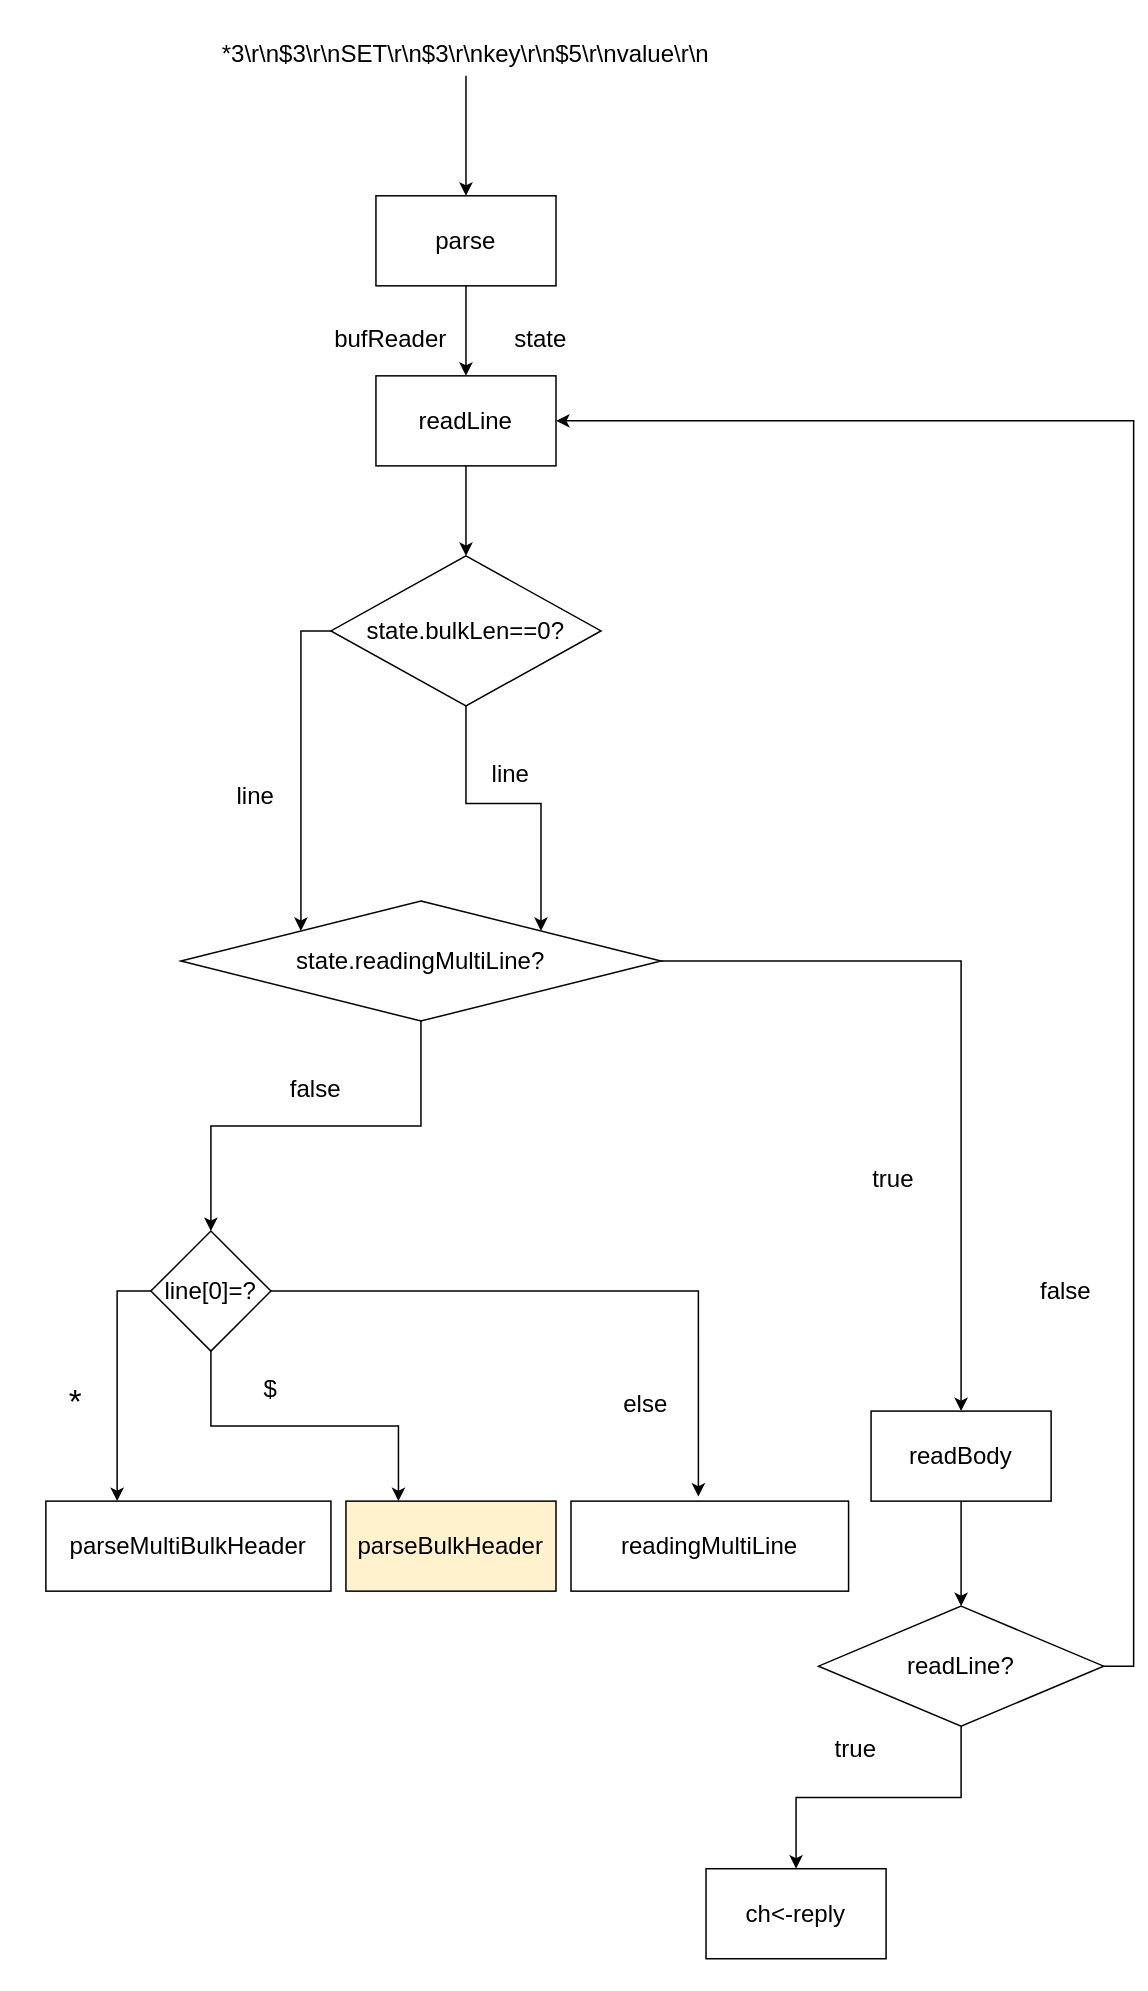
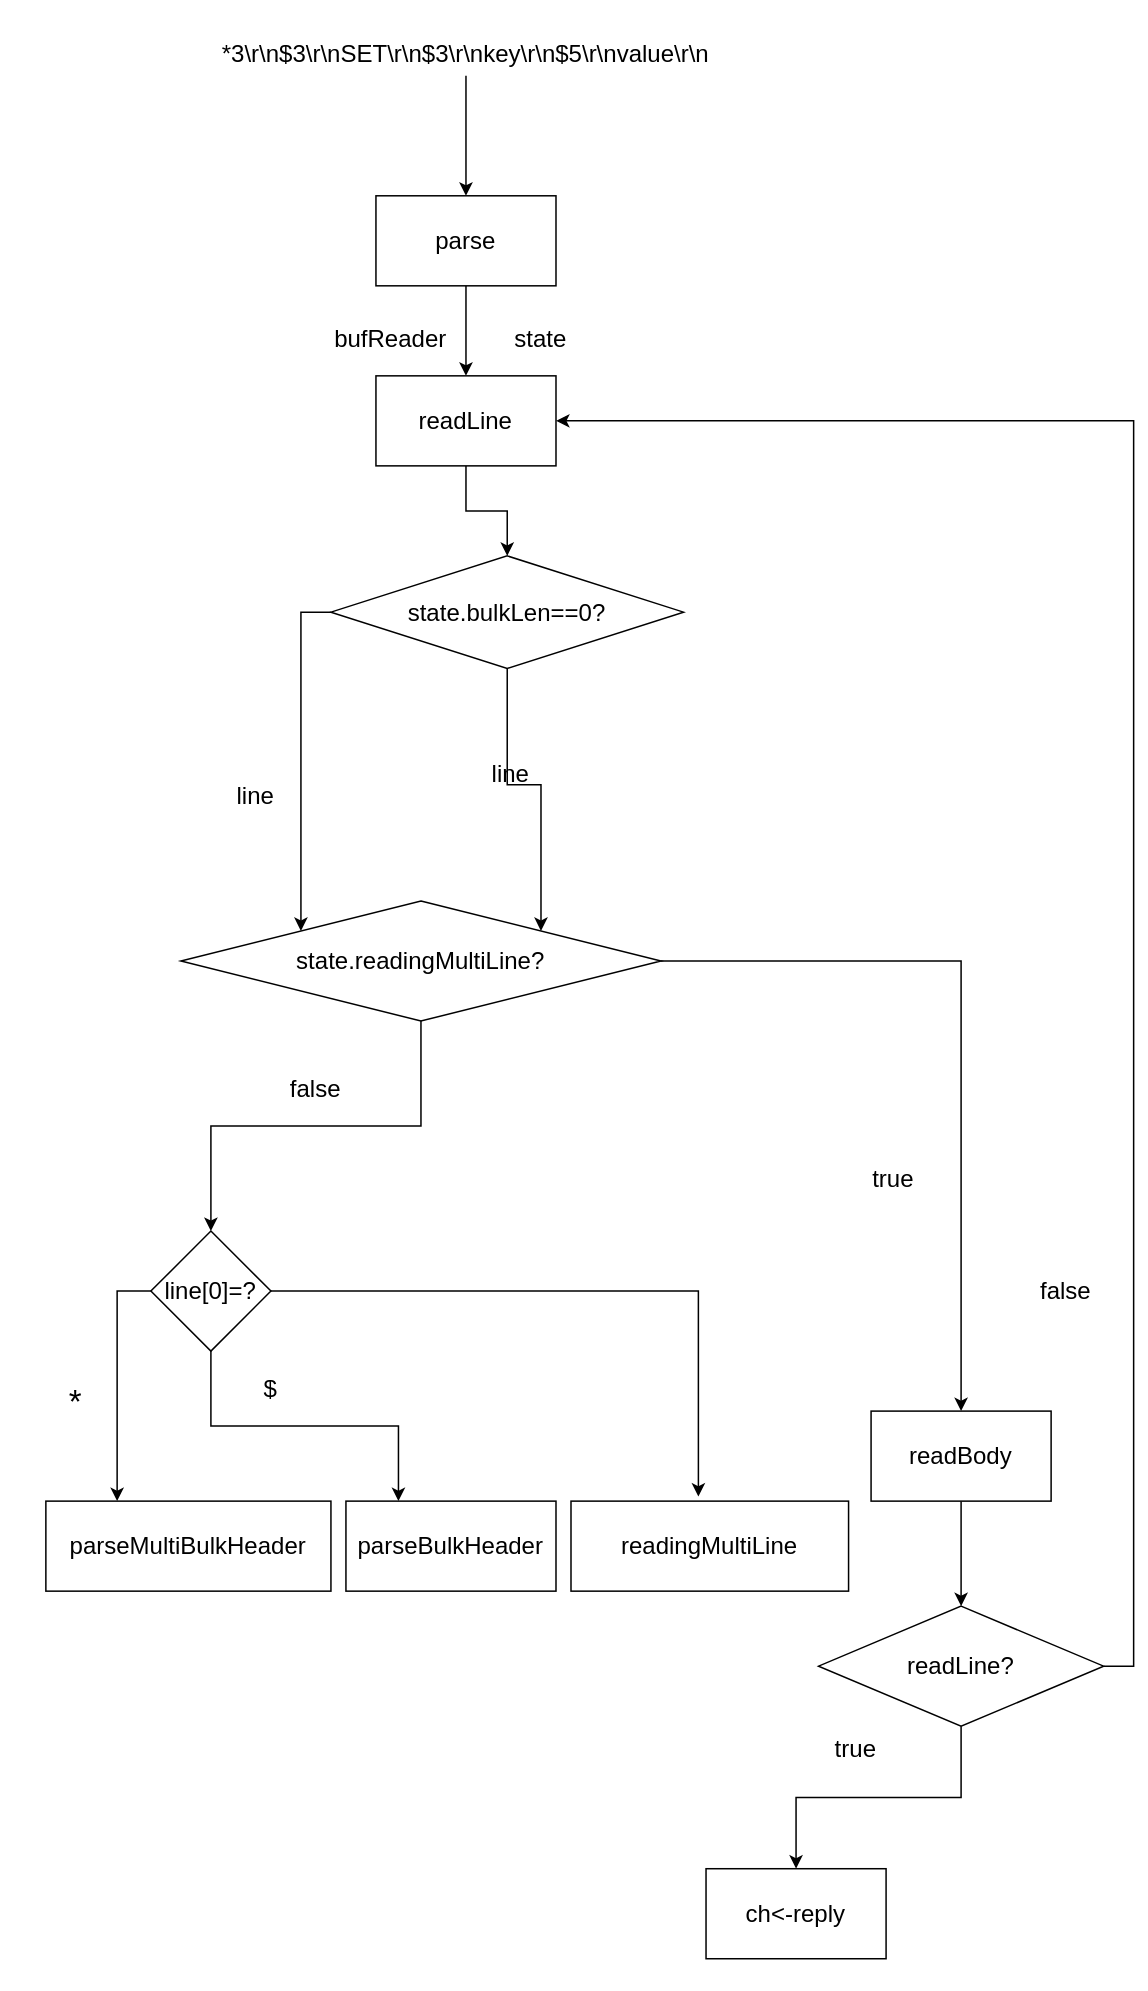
  <mxCell id="0" />
  <mxCell id="1" parent="0" />
  <mxCell id="2" style="edgeStyle=orthogonalEdgeStyle;rounded=0;orthogonalLoop=1;jettySize=auto;html=1;entryX=0.5;entryY=0;entryDx=0;entryDy=0;fontSize=16;" edge="1" parent="1" source="3" target="31"><mxGeometry relative="1" as="geometry" /></mxCell>
  <mxCell id="3" value="parse" style="rounded=0;whiteSpace=wrap;html=1;fontSize=16;" vertex="1" parent="1"><mxGeometry x="250" y="130" width="120" height="60" as="geometry" /></mxCell>
  <mxCell id="4" style="edgeStyle=orthogonalEdgeStyle;rounded=0;orthogonalLoop=1;jettySize=auto;html=1;entryX=0;entryY=0;entryDx=0;entryDy=0;exitX=0;exitY=0.5;exitDx=0;exitDy=0;fontSize=16;" edge="1" parent="1" source="9" target="13"><mxGeometry relative="1" as="geometry"><mxPoint x="200" y="570" as="sourcePoint" /></mxGeometry></mxCell>
  <mxCell id="5" value="" style="edgeStyle=orthogonalEdgeStyle;rounded=0;orthogonalLoop=1;jettySize=auto;html=1;fontSize=16;" edge="1" parent="1" source="6" target="3"><mxGeometry relative="1" as="geometry" /></mxCell>
  <mxCell id="6" value="*3\r\n$3\r\nSET\r\n$3\r\nkey\r\n$5\r\nvalue\r\n" style="text;html=1;strokeColor=none;fillColor=none;align=center;verticalAlign=middle;whiteSpace=wrap;rounded=0;fontSize=16;" vertex="1" parent="1"><mxGeometry x="105" y="20" width="410" height="30" as="geometry" /></mxCell>
  <mxCell id="7" value="bufReader" style="text;html=1;strokeColor=none;fillColor=none;align=center;verticalAlign=middle;whiteSpace=wrap;rounded=0;fontSize=16;" vertex="1" parent="1"><mxGeometry x="230" y="210" width="60" height="30" as="geometry" /></mxCell>
  <mxCell id="8" value="state" style="text;html=1;strokeColor=none;fillColor=none;align=center;verticalAlign=middle;whiteSpace=wrap;rounded=0;fontSize=16;" vertex="1" parent="1"><mxGeometry x="330" y="210" width="60" height="30" as="geometry" /></mxCell>
- <mxCell id="9" value="state.bulkLen==0?" style="rhombus;whiteSpace=wrap;html=1;rounded=0;fontSize=16;" vertex="1" parent="1"><mxGeometry x="220" y="370" width="180" height="100" as="geometry" /></mxCell>
+ <mxCell id="9" value="state.bulkLen==0?" style="rhombus;whiteSpace=wrap;html=1;rounded=0;fontSize=16;" vertex="1" parent="1"><mxGeometry x="220" y="370" width="235" height="75" as="geometry" /></mxCell>
  <mxCell id="10" style="edgeStyle=orthogonalEdgeStyle;rounded=0;orthogonalLoop=1;jettySize=auto;html=1;entryX=1;entryY=0;entryDx=0;entryDy=0;exitX=0.5;exitY=1;exitDx=0;exitDy=0;fontSize=16;" edge="1" parent="1" source="9" target="13"><mxGeometry relative="1" as="geometry"><mxPoint x="460" y="570" as="sourcePoint" /></mxGeometry></mxCell>
  <mxCell id="11" style="edgeStyle=orthogonalEdgeStyle;rounded=0;orthogonalLoop=1;jettySize=auto;html=1;fontSize=16;" edge="1" parent="1" source="13" target="19"><mxGeometry relative="1" as="geometry" /></mxCell>
  <mxCell id="12" style="edgeStyle=orthogonalEdgeStyle;rounded=0;orthogonalLoop=1;jettySize=auto;html=1;exitX=1;exitY=0.5;exitDx=0;exitDy=0;fontSize=16;" edge="1" parent="1" source="13" target="26"><mxGeometry relative="1" as="geometry"><mxPoint x="540" y="820" as="targetPoint" /></mxGeometry></mxCell>
  <mxCell id="13" value="state.readingMultiLine?" style="rhombus;whiteSpace=wrap;html=1;fontSize=16;" vertex="1" parent="1"><mxGeometry x="120" y="600" width="320" height="80" as="geometry" /></mxCell>
  <mxCell id="14" value="line" style="text;html=1;strokeColor=none;fillColor=none;align=center;verticalAlign=middle;whiteSpace=wrap;rounded=0;fontSize=16;" vertex="1" parent="1"><mxGeometry x="310" y="500" width="60" height="30" as="geometry" /></mxCell>
  <mxCell id="15" value="line" style="text;html=1;strokeColor=none;fillColor=none;align=center;verticalAlign=middle;whiteSpace=wrap;rounded=0;fontSize=16;" vertex="1" parent="1"><mxGeometry x="140" y="515" width="60" height="30" as="geometry" /></mxCell>
  <mxCell id="16" style="edgeStyle=orthogonalEdgeStyle;rounded=0;orthogonalLoop=1;jettySize=auto;html=1;exitX=0;exitY=0.5;exitDx=0;exitDy=0;entryX=0.25;entryY=0;entryDx=0;entryDy=0;fontSize=16;" edge="1" parent="1" source="19" target="22"><mxGeometry relative="1" as="geometry" /></mxCell>
  <mxCell id="17" style="edgeStyle=orthogonalEdgeStyle;rounded=0;orthogonalLoop=1;jettySize=auto;html=1;entryX=0.25;entryY=0;entryDx=0;entryDy=0;exitX=0.5;exitY=1;exitDx=0;exitDy=0;fontSize=16;" edge="1" parent="1" source="19" target="23"><mxGeometry relative="1" as="geometry" /></mxCell>
  <mxCell id="18" style="edgeStyle=orthogonalEdgeStyle;rounded=0;orthogonalLoop=1;jettySize=auto;html=1;entryX=0.459;entryY=-0.05;entryDx=0;entryDy=0;entryPerimeter=0;fontSize=16;" edge="1" parent="1" source="19" target="24"><mxGeometry relative="1" as="geometry" /></mxCell>
  <mxCell id="19" value="line[0]=?" style="rhombus;whiteSpace=wrap;html=1;fontSize=16;" vertex="1" parent="1"><mxGeometry x="100" y="820" width="80" height="80" as="geometry" /></mxCell>
  <mxCell id="20" value="false" style="text;html=1;strokeColor=none;fillColor=none;align=center;verticalAlign=middle;whiteSpace=wrap;rounded=0;fontSize=16;" vertex="1" parent="1"><mxGeometry x="180" y="710" width="60" height="30" as="geometry" /></mxCell>
  <mxCell id="21" value="true" style="text;html=1;strokeColor=none;fillColor=none;align=center;verticalAlign=middle;whiteSpace=wrap;rounded=0;fontSize=16;" vertex="1" parent="1"><mxGeometry x="565" y="770" width="60" height="30" as="geometry" /></mxCell>
  <mxCell id="22" value="parseMultiBulkHeader" style="rounded=0;whiteSpace=wrap;html=1;fontSize=16;" vertex="1" parent="1"><mxGeometry x="30" y="1000" width="190" height="60" as="geometry" /></mxCell>
- <mxCell id="23" value="parseBulkHeader" style="rounded=0;whiteSpace=wrap;html=1;fontSize=16;fillColor=#fff2cc;" vertex="1" parent="1"><mxGeometry x="230" y="1000" width="140" height="60" as="geometry" /></mxCell>
+ <mxCell id="23" value="parseBulkHeader" style="rounded=0;whiteSpace=wrap;html=1;fontSize=16;" vertex="1" parent="1"><mxGeometry x="230" y="1000" width="140" height="60" as="geometry" /></mxCell>
  <mxCell id="24" value="readingMultiLine" style="rounded=0;whiteSpace=wrap;html=1;fontSize=16;" vertex="1" parent="1"><mxGeometry x="380" y="1000" width="185" height="60" as="geometry" /></mxCell>
  <mxCell id="25" style="edgeStyle=orthogonalEdgeStyle;rounded=0;orthogonalLoop=1;jettySize=auto;html=1;entryX=0.5;entryY=0;entryDx=0;entryDy=0;fontSize=16;" edge="1" parent="1" source="26" target="29"><mxGeometry relative="1" as="geometry" /></mxCell>
  <mxCell id="26" value="readBody" style="rounded=0;whiteSpace=wrap;html=1;fontSize=16;" vertex="1" parent="1"><mxGeometry x="580" y="940" width="120" height="60" as="geometry" /></mxCell>
  <mxCell id="27" style="edgeStyle=orthogonalEdgeStyle;rounded=0;orthogonalLoop=1;jettySize=auto;html=1;entryX=1;entryY=0.5;entryDx=0;entryDy=0;fontSize=16;exitX=1;exitY=0.5;exitDx=0;exitDy=0;" edge="1" parent="1" source="29" target="31"><mxGeometry relative="1" as="geometry" /></mxCell>
  <mxCell id="28" value="" style="edgeStyle=orthogonalEdgeStyle;rounded=0;orthogonalLoop=1;jettySize=auto;html=1;fontSize=16;" edge="1" parent="1" source="29" target="35"><mxGeometry relative="1" as="geometry" /></mxCell>
  <mxCell id="29" value="readLine?" style="rhombus;whiteSpace=wrap;html=1;fontSize=16;" vertex="1" parent="1"><mxGeometry x="545" y="1070" width="190" height="80" as="geometry" /></mxCell>
  <mxCell id="30" style="edgeStyle=orthogonalEdgeStyle;rounded=0;orthogonalLoop=1;jettySize=auto;html=1;entryX=0.5;entryY=0;entryDx=0;entryDy=0;fontSize=16;" edge="1" parent="1" source="31" target="9"><mxGeometry relative="1" as="geometry" /></mxCell>
  <mxCell id="31" value="readLine" style="rounded=0;whiteSpace=wrap;html=1;fontSize=16;" vertex="1" parent="1"><mxGeometry x="250" y="250" width="120" height="60" as="geometry" /></mxCell>
  <mxCell id="32" value="*" style="text;html=1;strokeColor=none;fillColor=none;align=center;verticalAlign=middle;whiteSpace=wrap;rounded=0;fontSize=22;fontStyle=0" vertex="1" parent="1"><mxGeometry x="20" y="920" width="60" height="30" as="geometry" /></mxCell>
  <mxCell id="33" value="$" style="text;html=1;strokeColor=none;fillColor=none;align=center;verticalAlign=middle;whiteSpace=wrap;rounded=0;fontSize=16;" vertex="1" parent="1"><mxGeometry x="150" y="910" width="60" height="30" as="geometry" /></mxCell>
- <mxCell id="34" value="else" style="text;html=1;strokeColor=none;fillColor=none;align=center;verticalAlign=middle;whiteSpace=wrap;rounded=0;fontSize=16;" vertex="1" parent="1"><mxGeometry x="400" y="920" width="60" height="30" as="geometry" /></mxCell>
  <mxCell id="35" value="ch&amp;lt;-reply" style="whiteSpace=wrap;html=1;fontSize=16;" vertex="1" parent="1"><mxGeometry x="470" y="1245" width="120" height="60" as="geometry" /></mxCell>
  <mxCell id="36" value="true" style="text;html=1;strokeColor=none;fillColor=none;align=center;verticalAlign=middle;whiteSpace=wrap;rounded=0;fontSize=16;" vertex="1" parent="1"><mxGeometry x="540" y="1150" width="60" height="30" as="geometry" /></mxCell>
  <mxCell id="37" value="false" style="text;html=1;strokeColor=none;fillColor=none;align=center;verticalAlign=middle;whiteSpace=wrap;rounded=0;fontSize=16;" vertex="1" parent="1"><mxGeometry x="680" y="845" width="60" height="30" as="geometry" /></mxCell>
